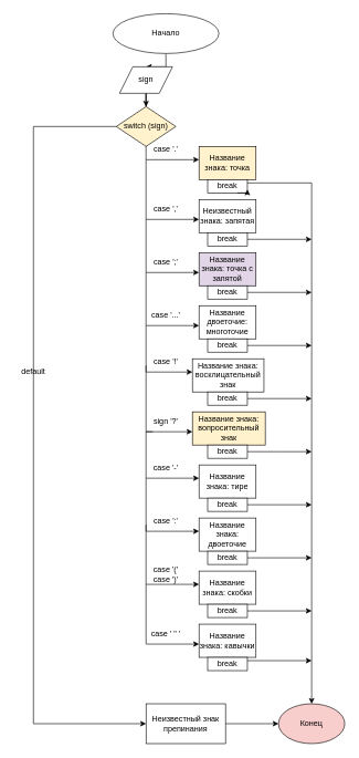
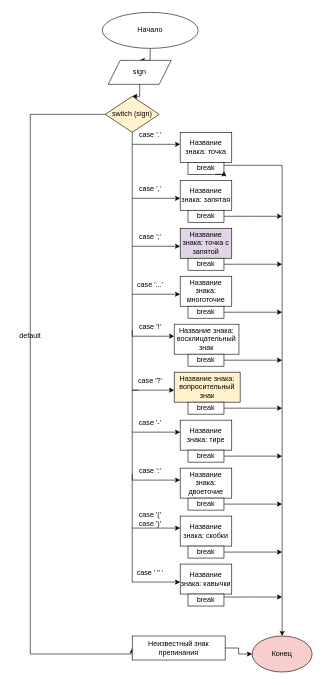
  <mxCell id="0" />
  <mxCell id="1" parent="0" />
  <mxCell id="2" value="" style="edgeStyle=orthogonalEdgeStyle;rounded=0;orthogonalLoop=1;jettySize=auto;html=1;" parent="1" source="3" target="5" edge="1"><mxGeometry relative="1" as="geometry" /></mxCell>
  <mxCell id="3" value="Начало" style="ellipse;whiteSpace=wrap;html=1;" parent="1" vertex="1"><mxGeometry x="170" y="20" width="160" height="60" as="geometry" /></mxCell>
  <mxCell id="4" value="" style="edgeStyle=orthogonalEdgeStyle;rounded=0;orthogonalLoop=1;jettySize=auto;html=1;" parent="1" source="5" target="7" edge="1"><mxGeometry relative="1" as="geometry" /></mxCell>
- <mxCell id="5" value="sign" style="shape=parallelogram;perimeter=parallelogramPerimeter;whiteSpace=wrap;html=1;fixedSize=1;" parent="1" vertex="1"><mxGeometry x="180" y="100" width="80" height="40" as="geometry" /></mxCell>
+ <mxCell id="5" value="sign" style="shape=parallelogram;perimeter=parallelogramPerimeter;whiteSpace=wrap;html=1;fixedSize=1;" parent="1" vertex="1"><mxGeometry x="180" y="100" width="105" height="40" as="geometry" /></mxCell>
  <mxCell id="6" value="" style="edgeStyle=orthogonalEdgeStyle;rounded=0;orthogonalLoop=1;jettySize=auto;html=1;" parent="1" edge="1"><mxGeometry relative="1" as="geometry"><mxPoint x="220" y="210" as="sourcePoint" /><mxPoint x="300" y="240" as="targetPoint" /><Array as="points"><mxPoint x="220" y="240" /></Array></mxGeometry></mxCell>
  <mxCell id="7" value="switch (sign)" style="rhombus;whiteSpace=wrap;html=1;fillColor=#fff2cc;" parent="1" vertex="1"><mxGeometry x="175" y="160" width="90" height="60" as="geometry" /></mxCell>
- <mxCell id="8" value="Название знака: точка" style="whiteSpace=wrap;html=1;fillColor=#fff2cc;" parent="1" vertex="1"><mxGeometry x="300" y="220" width="86" height="50" as="geometry" /></mxCell>
- <mxCell id="9" value="Неизвестный знака: запятая" style="whiteSpace=wrap;html=1;" parent="1" vertex="1"><mxGeometry x="300" y="300" width="86" height="50" as="geometry" /></mxCell>
+ <mxCell id="8" value="Название знака: точка" style="whiteSpace=wrap;html=1;" parent="1" vertex="1"><mxGeometry x="300" y="220" width="86" height="50" as="geometry" /></mxCell>
+ <mxCell id="9" value="Название знака: запятая" style="whiteSpace=wrap;html=1;" parent="1" vertex="1"><mxGeometry x="300" y="300" width="86" height="50" as="geometry" /></mxCell>
  <mxCell id="10" value="Название знака: точка с запятой" style="whiteSpace=wrap;html=1;fillColor=#e1d5e7;" parent="1" vertex="1"><mxGeometry x="300" y="380" width="86" height="50" as="geometry" /></mxCell>
- <mxCell id="11" value="Название двоеточие: многоточие" style="whiteSpace=wrap;html=1;" parent="1" vertex="1"><mxGeometry x="300" y="460" width="86" height="50" as="geometry" /></mxCell>
+ <mxCell id="11" value="Название знака: многоточие" style="whiteSpace=wrap;html=1;" parent="1" vertex="1"><mxGeometry x="300" y="460" width="86" height="50" as="geometry" /></mxCell>
  <mxCell id="12" value="Название знака: скобки" style="whiteSpace=wrap;html=1;" parent="1" vertex="1"><mxGeometry x="300" y="860" width="86" height="50" as="geometry" /></mxCell>
  <mxCell id="13" value="Название знака: тире" style="whiteSpace=wrap;html=1;" parent="1" vertex="1"><mxGeometry x="300" y="700" width="86" height="50" as="geometry" /></mxCell>
  <mxCell id="14" value="Название знака: вопросительный знак" style="whiteSpace=wrap;html=1;fillColor=#fff2cc;" parent="1" vertex="1"><mxGeometry x="290" y="620" width="110" height="50" as="geometry" /></mxCell>
  <mxCell id="15" value="Название знака: восклицательный знак" style="whiteSpace=wrap;html=1;" parent="1" vertex="1"><mxGeometry x="290" y="540" width="108" height="50" as="geometry" /></mxCell>
  <mxCell id="16" value="Название знака: двоеточие" style="whiteSpace=wrap;html=1;" parent="1" vertex="1"><mxGeometry x="300" y="780" width="86" height="50" as="geometry" /></mxCell>
  <mxCell id="17" value="Название знака: кавычки" style="whiteSpace=wrap;html=1;" parent="1" vertex="1"><mxGeometry x="300" y="940" width="86" height="50" as="geometry" /></mxCell>
  <mxCell id="18" style="edgeStyle=orthogonalEdgeStyle;rounded=0;orthogonalLoop=1;jettySize=auto;html=1;exitX=1;exitY=0.25;exitDx=0;exitDy=0;entryX=0.5;entryY=0;entryDx=0;entryDy=0;" parent="1" source="19" target="53" edge="1"><mxGeometry relative="1" as="geometry" /></mxCell>
  <mxCell id="19" value="break" style="rounded=0;whiteSpace=wrap;html=1;" parent="1" vertex="1"><mxGeometry x="313" y="270" width="60" height="20" as="geometry" /></mxCell>
  <mxCell id="20" style="edgeStyle=orthogonalEdgeStyle;rounded=0;orthogonalLoop=1;jettySize=auto;html=1;exitX=1;exitY=0.5;exitDx=0;exitDy=0;" parent="1" source="21" edge="1"><mxGeometry relative="1" as="geometry"><mxPoint x="470" y="360" as="targetPoint" /></mxGeometry></mxCell>
  <mxCell id="21" value="break" style="rounded=0;whiteSpace=wrap;html=1;" parent="1" vertex="1"><mxGeometry x="313" y="350" width="60" height="20" as="geometry" /></mxCell>
  <mxCell id="22" style="edgeStyle=orthogonalEdgeStyle;rounded=0;orthogonalLoop=1;jettySize=auto;html=1;exitX=1;exitY=0.5;exitDx=0;exitDy=0;" parent="1" source="23" edge="1"><mxGeometry relative="1" as="geometry"><mxPoint x="470" y="440" as="targetPoint" /></mxGeometry></mxCell>
  <mxCell id="23" value="break" style="rounded=0;whiteSpace=wrap;html=1;" parent="1" vertex="1"><mxGeometry x="313" y="430" width="60" height="20" as="geometry" /></mxCell>
  <mxCell id="24" style="edgeStyle=orthogonalEdgeStyle;rounded=0;orthogonalLoop=1;jettySize=auto;html=1;exitX=1;exitY=0.5;exitDx=0;exitDy=0;" parent="1" source="25" edge="1"><mxGeometry relative="1" as="geometry"><mxPoint x="470" y="520" as="targetPoint" /></mxGeometry></mxCell>
  <mxCell id="25" value="break" style="rounded=0;whiteSpace=wrap;html=1;" parent="1" vertex="1"><mxGeometry x="313" y="510" width="60" height="20" as="geometry" /></mxCell>
  <mxCell id="26" style="edgeStyle=orthogonalEdgeStyle;rounded=0;orthogonalLoop=1;jettySize=auto;html=1;exitX=1;exitY=0.5;exitDx=0;exitDy=0;" parent="1" source="27" edge="1"><mxGeometry relative="1" as="geometry"><mxPoint x="470" y="760" as="targetPoint" /></mxGeometry></mxCell>
  <mxCell id="27" value="break" style="rounded=0;whiteSpace=wrap;html=1;" parent="1" vertex="1"><mxGeometry x="313" y="750" width="60" height="20" as="geometry" /></mxCell>
  <mxCell id="28" style="edgeStyle=orthogonalEdgeStyle;rounded=0;orthogonalLoop=1;jettySize=auto;html=1;exitX=1;exitY=0.5;exitDx=0;exitDy=0;" parent="1" source="29" edge="1"><mxGeometry relative="1" as="geometry"><mxPoint x="470" y="600" as="targetPoint" /></mxGeometry></mxCell>
  <mxCell id="29" value="break" style="rounded=0;whiteSpace=wrap;html=1;" parent="1" vertex="1"><mxGeometry x="313" y="590" width="60" height="20" as="geometry" /></mxCell>
  <mxCell id="30" style="edgeStyle=orthogonalEdgeStyle;rounded=0;orthogonalLoop=1;jettySize=auto;html=1;exitX=1;exitY=0.5;exitDx=0;exitDy=0;" parent="1" source="31" edge="1"><mxGeometry relative="1" as="geometry"><mxPoint x="470" y="680" as="targetPoint" /></mxGeometry></mxCell>
  <mxCell id="31" value="break" style="rounded=0;whiteSpace=wrap;html=1;" parent="1" vertex="1"><mxGeometry x="313" y="670" width="60" height="20" as="geometry" /></mxCell>
  <mxCell id="32" style="edgeStyle=orthogonalEdgeStyle;rounded=0;orthogonalLoop=1;jettySize=auto;html=1;exitX=1;exitY=0.5;exitDx=0;exitDy=0;" parent="1" source="33" edge="1"><mxGeometry relative="1" as="geometry"><mxPoint x="470" y="840" as="targetPoint" /></mxGeometry></mxCell>
  <mxCell id="33" value="break" style="rounded=0;whiteSpace=wrap;html=1;" parent="1" vertex="1"><mxGeometry x="313" y="830" width="60" height="20" as="geometry" /></mxCell>
  <mxCell id="34" style="edgeStyle=orthogonalEdgeStyle;rounded=0;orthogonalLoop=1;jettySize=auto;html=1;exitX=1;exitY=0.5;exitDx=0;exitDy=0;" parent="1" source="35" edge="1"><mxGeometry relative="1" as="geometry"><mxPoint x="470" y="920" as="targetPoint" /></mxGeometry></mxCell>
  <mxCell id="35" value="break" style="rounded=0;whiteSpace=wrap;html=1;" parent="1" vertex="1"><mxGeometry x="313" y="910" width="60" height="20" as="geometry" /></mxCell>
  <mxCell id="36" style="edgeStyle=orthogonalEdgeStyle;rounded=0;orthogonalLoop=1;jettySize=auto;html=1;exitX=1;exitY=0.25;exitDx=0;exitDy=0;" parent="1" source="37" edge="1"><mxGeometry relative="1" as="geometry"><mxPoint x="470" y="995" as="targetPoint" /></mxGeometry></mxCell>
  <mxCell id="37" value="break" style="rounded=0;whiteSpace=wrap;html=1;" parent="1" vertex="1"><mxGeometry x="313" y="990" width="60" height="20" as="geometry" /></mxCell>
  <mxCell id="38" style="edgeStyle=orthogonalEdgeStyle;rounded=0;orthogonalLoop=1;jettySize=auto;html=1;exitX=0.75;exitY=1;exitDx=0;exitDy=0;entryX=1;entryY=0.75;entryDx=0;entryDy=0;" parent="1" source="19" target="19" edge="1"><mxGeometry relative="1" as="geometry" /></mxCell>
  <mxCell id="39" value="" style="edgeStyle=orthogonalEdgeStyle;rounded=0;orthogonalLoop=1;jettySize=auto;html=1;" parent="1" edge="1"><mxGeometry relative="1" as="geometry"><mxPoint x="220" y="240" as="sourcePoint" /><mxPoint x="300" y="330" as="targetPoint" /><Array as="points"><mxPoint x="220" y="330" /><mxPoint x="300" y="330" /></Array></mxGeometry></mxCell>
  <mxCell id="40" value="" style="edgeStyle=orthogonalEdgeStyle;rounded=0;orthogonalLoop=1;jettySize=auto;html=1;" parent="1" edge="1"><mxGeometry relative="1" as="geometry"><mxPoint x="220" y="330" as="sourcePoint" /><mxPoint x="300" y="410" as="targetPoint" /><Array as="points"><mxPoint x="220" y="410" /></Array></mxGeometry></mxCell>
  <mxCell id="41" value="" style="edgeStyle=orthogonalEdgeStyle;rounded=0;orthogonalLoop=1;jettySize=auto;html=1;" parent="1" edge="1"><mxGeometry relative="1" as="geometry"><mxPoint x="220" y="410" as="sourcePoint" /><mxPoint x="300" y="490" as="targetPoint" /><Array as="points"><mxPoint x="220" y="490" /></Array></mxGeometry></mxCell>
  <mxCell id="42" value="" style="edgeStyle=orthogonalEdgeStyle;rounded=0;orthogonalLoop=1;jettySize=auto;html=1;" parent="1" edge="1"><mxGeometry relative="1" as="geometry"><mxPoint x="220" y="550" as="sourcePoint" /><mxPoint x="290" y="650" as="targetPoint" /><Array as="points"><mxPoint x="220" y="650" /></Array></mxGeometry></mxCell>
  <mxCell id="43" value="" style="edgeStyle=orthogonalEdgeStyle;rounded=0;orthogonalLoop=1;jettySize=auto;html=1;" parent="1" edge="1"><mxGeometry relative="1" as="geometry"><mxPoint x="220" y="790" as="sourcePoint" /><mxPoint x="300" y="880" as="targetPoint" /><Array as="points"><mxPoint x="220" y="880" /></Array></mxGeometry></mxCell>
  <mxCell id="44" value="" style="edgeStyle=orthogonalEdgeStyle;rounded=0;orthogonalLoop=1;jettySize=auto;html=1;exitX=0;exitY=0.5;exitDx=0;exitDy=0;entryX=0;entryY=0.5;entryDx=0;entryDy=0;" parent="1" target="62" edge="1" source="7"><mxGeometry relative="1" as="geometry"><mxPoint x="180" y="185.9" as="sourcePoint" /><mxPoint x="190" y="1092.5" as="targetPoint" /><Array as="points"><mxPoint x="50" y="190" /><mxPoint x="50" y="1090" /></Array></mxGeometry></mxCell>
  <mxCell id="45" value="" style="edgeStyle=orthogonalEdgeStyle;rounded=0;orthogonalLoop=1;jettySize=auto;html=1;" parent="1" edge="1"><mxGeometry relative="1" as="geometry"><mxPoint x="220" y="720" as="sourcePoint" /><mxPoint x="300" y="800" as="targetPoint" /><Array as="points"><mxPoint x="220" y="800" /></Array></mxGeometry></mxCell>
  <mxCell id="46" value="" style="edgeStyle=orthogonalEdgeStyle;rounded=0;orthogonalLoop=1;jettySize=auto;html=1;" parent="1" edge="1"><mxGeometry relative="1" as="geometry"><mxPoint x="220" y="880" as="sourcePoint" /><mxPoint x="300" y="970" as="targetPoint" /><Array as="points"><mxPoint x="220" y="970" /></Array></mxGeometry></mxCell>
  <mxCell id="47" value="" style="edgeStyle=orthogonalEdgeStyle;rounded=0;orthogonalLoop=1;jettySize=auto;html=1;" parent="1" edge="1"><mxGeometry relative="1" as="geometry"><mxPoint x="220" y="490" as="sourcePoint" /><mxPoint x="290" y="560" as="targetPoint" /><Array as="points"><mxPoint x="220" y="560" /></Array></mxGeometry></mxCell>
  <mxCell id="48" value="" style="edgeStyle=orthogonalEdgeStyle;rounded=0;orthogonalLoop=1;jettySize=auto;html=1;" parent="1" edge="1"><mxGeometry relative="1" as="geometry"><mxPoint x="230" y="650" as="sourcePoint" /><mxPoint x="300" y="720" as="targetPoint" /><Array as="points"><mxPoint x="220" y="720" /></Array></mxGeometry></mxCell>
  <mxCell id="49" value="case '.'" style="text;html=1;whiteSpace=wrap;strokeColor=none;fillColor=none;align=center;verticalAlign=middle;rounded=0;" parent="1" vertex="1"><mxGeometry x="220" y="210" width="60" height="30" as="geometry" /></mxCell>
  <mxCell id="50" value="case ','" style="text;html=1;whiteSpace=wrap;strokeColor=none;fillColor=none;align=center;verticalAlign=middle;rounded=0;" parent="1" vertex="1"><mxGeometry x="220" y="300" width="60" height="30" as="geometry" /></mxCell>
  <mxCell id="51" value="case ';'" style="text;html=1;whiteSpace=wrap;strokeColor=none;fillColor=none;align=center;verticalAlign=middle;rounded=0;" parent="1" vertex="1"><mxGeometry x="220" y="380" width="60" height="30" as="geometry" /></mxCell>
  <mxCell id="52" value="case '...'" style="text;html=1;whiteSpace=wrap;strokeColor=none;fillColor=none;align=center;verticalAlign=middle;rounded=0;" parent="1" vertex="1"><mxGeometry x="220" y="460" width="60" height="30" as="geometry" /></mxCell>
  <mxCell id="53" value="Конец" style="ellipse;whiteSpace=wrap;html=1;fillColor=#f8cecc;" parent="1" vertex="1"><mxGeometry x="420" y="1060" width="100" height="60" as="geometry" /></mxCell>
  <mxCell id="54" value="case '!'" style="text;html=1;whiteSpace=wrap;strokeColor=none;fillColor=none;align=center;verticalAlign=middle;rounded=0;" parent="1" vertex="1"><mxGeometry x="220" y="530" width="60" height="30" as="geometry" /></mxCell>
- <mxCell id="55" value="sign '?'" style="text;html=1;whiteSpace=wrap;strokeColor=none;fillColor=none;align=center;verticalAlign=middle;rounded=0;" parent="1" vertex="1"><mxGeometry x="220" y="620" width="60" height="30" as="geometry" /></mxCell>
+ <mxCell id="55" value="case '?'" style="text;html=1;whiteSpace=wrap;strokeColor=none;fillColor=none;align=center;verticalAlign=middle;rounded=0;" parent="1" vertex="1"><mxGeometry x="220" y="620" width="60" height="30" as="geometry" /></mxCell>
  <mxCell id="56" value="case '-'" style="text;html=1;whiteSpace=wrap;strokeColor=none;fillColor=none;align=center;verticalAlign=middle;rounded=0;" parent="1" vertex="1"><mxGeometry x="220" y="690" width="60" height="30" as="geometry" /></mxCell>
  <mxCell id="57" value="case ':'" style="text;html=1;whiteSpace=wrap;strokeColor=none;fillColor=none;align=center;verticalAlign=middle;rounded=0;" parent="1" vertex="1"><mxGeometry x="220" y="770" width="60" height="30" as="geometry" /></mxCell>
  <mxCell id="58" value="case '('&lt;div&gt;case ')'&lt;/div&gt;" style="text;html=1;whiteSpace=wrap;strokeColor=none;fillColor=none;align=center;verticalAlign=middle;rounded=0;" parent="1" vertex="1"><mxGeometry x="220" y="850" width="60" height="30" as="geometry" /></mxCell>
  <mxCell id="59" value="case ' &quot; '" style="text;html=1;whiteSpace=wrap;strokeColor=none;fillColor=none;align=center;verticalAlign=middle;rounded=0;" parent="1" vertex="1"><mxGeometry x="220" y="940" width="60" height="30" as="geometry" /></mxCell>
  <mxCell id="60" value="default" style="text;html=1;whiteSpace=wrap;strokeColor=none;fillColor=none;align=center;verticalAlign=middle;rounded=0;" parent="1" vertex="1"><mxGeometry x="20" y="545" width="60" height="30" as="geometry" /></mxCell>
  <mxCell id="61" style="edgeStyle=orthogonalEdgeStyle;rounded=0;orthogonalLoop=1;jettySize=auto;html=1;" edge="1" parent="1" source="62" target="53"><mxGeometry relative="1" as="geometry" /></mxCell>
- <mxCell id="62" value="Неизвестный знак препинания" style="rounded=0;whiteSpace=wrap;html=1;" vertex="1" parent="1"><mxGeometry x="220" y="1060" width="120" height="60" as="geometry" /></mxCell>
+ <mxCell id="62" value="Неизвестный знак препинания" style="rounded=0;whiteSpace=wrap;html=1;" vertex="1" parent="1"><mxGeometry x="220" y="1060" width="155" height="40" as="geometry" /></mxCell>
